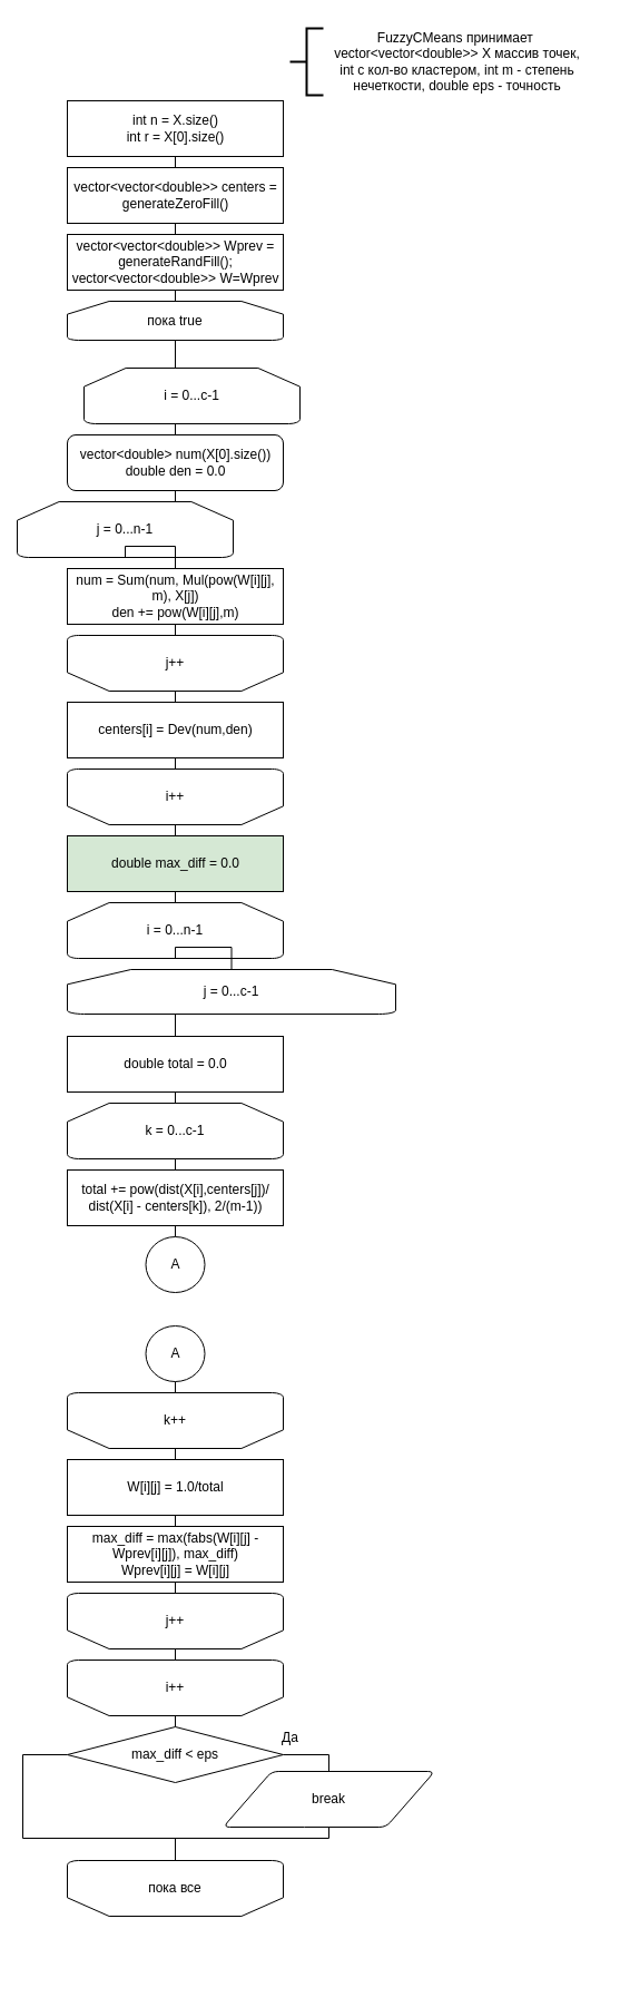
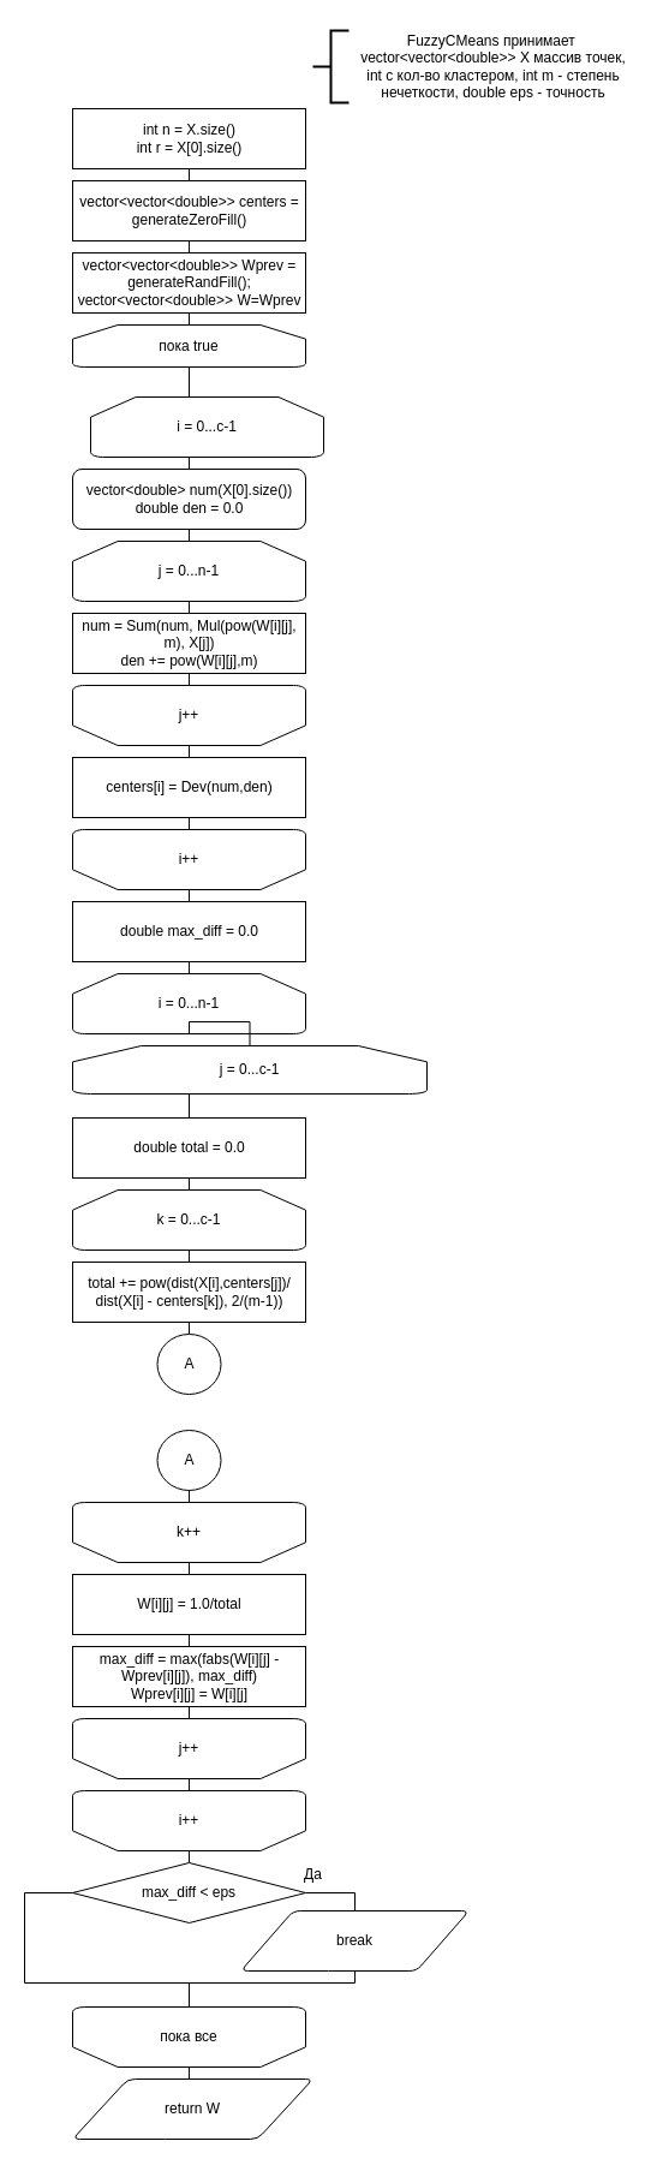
  <mxCell id="0" />
  <mxCell id="1" parent="0" />
  <mxCell id="2" value="int n = X.size()&lt;br&gt;int r = X[0].size()" style="html=1;dashed=0;whitespace=wrap;" vertex="1" parent="1"><mxGeometry x="60" y="90" width="194" height="50" as="geometry" /></mxCell>
  <mxCell id="3" value="" style="strokeWidth=2;html=1;shape=mxgraph.flowchart.annotation_2;align=left;labelPosition=right;pointerEvents=1;" vertex="1" parent="1"><mxGeometry x="260" y="25" width="30" height="60" as="geometry" /></mxCell>
  <mxCell id="4" value="FuzzyCMeans принимает&amp;nbsp;&lt;br&gt;vector&amp;lt;vector&amp;lt;double&amp;gt;&amp;gt; X массив точек,&lt;br&gt;int c кол-во кластером, int m - степень&lt;br&gt;нечеткости, double eps - точность" style="text;html=1;align=center;verticalAlign=middle;resizable=0;points=[];autosize=1;strokeColor=none;fillColor=none;" vertex="1" parent="1"><mxGeometry x="285" y="20" width="250" height="70" as="geometry" /></mxCell>
  <mxCell id="5" style="edgeStyle=orthogonalEdgeStyle;rounded=0;orthogonalLoop=1;jettySize=auto;html=1;exitX=0.5;exitY=0;exitDx=0;exitDy=0;entryX=0.5;entryY=1;entryDx=0;entryDy=0;endArrow=none;endFill=0;" edge="1" parent="1" source="6" target="2"><mxGeometry relative="1" as="geometry" /></mxCell>
  <mxCell id="6" value="vector&amp;lt;vector&amp;lt;double&amp;gt;&amp;gt; centers =&lt;br&gt;generateZeroFill()" style="html=1;dashed=0;whitespace=wrap;" vertex="1" parent="1"><mxGeometry x="60" y="150" width="194" height="50" as="geometry" /></mxCell>
  <mxCell id="7" style="edgeStyle=orthogonalEdgeStyle;rounded=0;orthogonalLoop=1;jettySize=auto;html=1;exitX=0.5;exitY=0;exitDx=0;exitDy=0;entryX=0.5;entryY=1;entryDx=0;entryDy=0;endArrow=none;endFill=0;" edge="1" parent="1" source="8" target="6"><mxGeometry relative="1" as="geometry" /></mxCell>
  <mxCell id="8" value="vector&amp;lt;vector&amp;lt;double&amp;gt;&amp;gt; Wprev =&lt;br&gt;generateRandFill();&lt;br&gt;vector&amp;lt;vector&amp;lt;double&amp;gt;&amp;gt; W=Wprev" style="html=1;dashed=0;whitespace=wrap;" vertex="1" parent="1"><mxGeometry x="60" y="210" width="194" height="50" as="geometry" /></mxCell>
  <mxCell id="9" style="edgeStyle=orthogonalEdgeStyle;rounded=0;orthogonalLoop=1;jettySize=auto;html=1;exitX=0.5;exitY=0;exitDx=0;exitDy=0;exitPerimeter=0;entryX=0.5;entryY=1;entryDx=0;entryDy=0;endArrow=none;endFill=0;" edge="1" parent="1" source="10" target="8"><mxGeometry relative="1" as="geometry" /></mxCell>
  <mxCell id="10" value="пока true" style="strokeWidth=1;html=1;shape=mxgraph.flowchart.loop_limit;whiteSpace=wrap;" vertex="1" parent="1"><mxGeometry x="60" y="270" width="194" height="35" as="geometry" /></mxCell>
  <mxCell id="11" style="edgeStyle=orthogonalEdgeStyle;rounded=0;orthogonalLoop=1;jettySize=auto;html=1;exitX=0.5;exitY=0;exitDx=0;exitDy=0;exitPerimeter=0;entryX=0.5;entryY=1;entryDx=0;entryDy=0;entryPerimeter=0;endArrow=none;endFill=0;" edge="1" parent="1" source="13" target="10"><mxGeometry relative="1" as="geometry" /></mxCell>
  <mxCell id="12" style="edgeStyle=orthogonalEdgeStyle;rounded=0;orthogonalLoop=1;jettySize=auto;html=1;exitX=0.5;exitY=1;exitDx=0;exitDy=0;exitPerimeter=0;entryX=0.5;entryY=0;entryDx=0;entryDy=0;endArrow=none;endFill=0;" edge="1" parent="1" source="13" target="15"><mxGeometry relative="1" as="geometry" /></mxCell>
  <mxCell id="13" value="i = 0...c-1" style="strokeWidth=1;html=1;shape=mxgraph.flowchart.loop_limit;whiteSpace=wrap;" vertex="1" parent="1"><mxGeometry x="75" y="330" width="194" height="50" as="geometry" /></mxCell>
  <mxCell id="14" style="edgeStyle=orthogonalEdgeStyle;rounded=0;orthogonalLoop=1;jettySize=auto;html=1;exitX=0.5;exitY=1;exitDx=0;exitDy=0;entryX=0.5;entryY=0;entryDx=0;entryDy=0;entryPerimeter=0;endArrow=none;endFill=0;" edge="1" parent="1" source="15" target="16"><mxGeometry relative="1" as="geometry" /></mxCell>
  <mxCell id="15" value="vector&amp;lt;double&amp;gt; num(X[0].size())&lt;br&gt;double den = 0.0" style="html=1;dashed=0;whitespace=wrap;rounded=1;" vertex="1" parent="1"><mxGeometry x="60" y="390" width="194" height="50" as="geometry" /></mxCell>
- <mxCell id="16" value="j = 0...n-1" style="strokeWidth=1;html=1;shape=mxgraph.flowchart.loop_limit;whiteSpace=wrap;" vertex="1" parent="1"><mxGeometry x="15" y="450" width="194" height="50" as="geometry" /></mxCell>
+ <mxCell id="16" value="j = 0...n-1" style="strokeWidth=1;html=1;shape=mxgraph.flowchart.loop_limit;whiteSpace=wrap;" vertex="1" parent="1"><mxGeometry x="60" y="450" width="194" height="50" as="geometry" /></mxCell>
  <mxCell id="17" style="edgeStyle=orthogonalEdgeStyle;rounded=0;orthogonalLoop=1;jettySize=auto;html=1;exitX=0.5;exitY=0;exitDx=0;exitDy=0;entryX=0.5;entryY=1;entryDx=0;entryDy=0;entryPerimeter=0;endArrow=none;endFill=0;" edge="1" parent="1" source="18" target="16"><mxGeometry relative="1" as="geometry" /></mxCell>
  <mxCell id="18" value="num = Sum(num, Mul(pow(W[i][j],&lt;br&gt;m), X[j])&lt;br&gt;den += pow(W[i][j],m)" style="html=1;dashed=0;whitespace=wrap;" vertex="1" parent="1"><mxGeometry x="60" y="510" width="194" height="50" as="geometry" /></mxCell>
  <mxCell id="19" style="edgeStyle=orthogonalEdgeStyle;rounded=0;orthogonalLoop=1;jettySize=auto;html=1;exitX=0.5;exitY=1;exitDx=0;exitDy=0;exitPerimeter=0;entryX=0.5;entryY=1;entryDx=0;entryDy=0;endArrow=none;endFill=0;" edge="1" parent="1" source="20" target="18"><mxGeometry relative="1" as="geometry" /></mxCell>
  <mxCell id="20" value="j++" style="strokeWidth=1;html=1;shape=mxgraph.flowchart.loop_limit;whiteSpace=wrap;direction=west;" vertex="1" parent="1"><mxGeometry x="60" y="570" width="194" height="50" as="geometry" /></mxCell>
  <mxCell id="21" style="edgeStyle=orthogonalEdgeStyle;rounded=0;orthogonalLoop=1;jettySize=auto;html=1;exitX=0.5;exitY=0;exitDx=0;exitDy=0;entryX=0.5;entryY=0;entryDx=0;entryDy=0;entryPerimeter=0;endArrow=none;endFill=0;" edge="1" parent="1" source="22" target="20"><mxGeometry relative="1" as="geometry" /></mxCell>
  <mxCell id="22" value="centers[i] = Dev(num,den)" style="html=1;dashed=0;whitespace=wrap;" vertex="1" parent="1"><mxGeometry x="60" y="630" width="194" height="50" as="geometry" /></mxCell>
  <mxCell id="23" style="edgeStyle=orthogonalEdgeStyle;rounded=0;orthogonalLoop=1;jettySize=auto;html=1;exitX=0.5;exitY=1;exitDx=0;exitDy=0;exitPerimeter=0;entryX=0.5;entryY=1;entryDx=0;entryDy=0;endArrow=none;endFill=0;" edge="1" parent="1" source="24" target="22"><mxGeometry relative="1" as="geometry" /></mxCell>
  <mxCell id="24" value="i++" style="strokeWidth=1;html=1;shape=mxgraph.flowchart.loop_limit;whiteSpace=wrap;direction=west;" vertex="1" parent="1"><mxGeometry x="60" y="690" width="194" height="50" as="geometry" /></mxCell>
  <mxCell id="25" style="edgeStyle=orthogonalEdgeStyle;rounded=0;orthogonalLoop=1;jettySize=auto;html=1;exitX=0.5;exitY=0;exitDx=0;exitDy=0;entryX=0.5;entryY=0;entryDx=0;entryDy=0;entryPerimeter=0;endArrow=none;endFill=0;" edge="1" parent="1" source="26" target="24"><mxGeometry relative="1" as="geometry" /></mxCell>
- <mxCell id="26" value="double max_diff = 0.0" style="html=1;dashed=0;whitespace=wrap;fillColor=#d5e8d4;" vertex="1" parent="1"><mxGeometry x="60" y="750" width="194" height="50" as="geometry" /></mxCell>
+ <mxCell id="26" value="double max_diff = 0.0" style="html=1;dashed=0;whitespace=wrap;" vertex="1" parent="1"><mxGeometry x="60" y="750" width="194" height="50" as="geometry" /></mxCell>
  <mxCell id="27" style="edgeStyle=orthogonalEdgeStyle;rounded=0;orthogonalLoop=1;jettySize=auto;html=1;exitX=0.5;exitY=0;exitDx=0;exitDy=0;exitPerimeter=0;entryX=0.5;entryY=1;entryDx=0;entryDy=0;endArrow=none;endFill=0;" edge="1" parent="1" source="28" target="26"><mxGeometry relative="1" as="geometry" /></mxCell>
  <mxCell id="28" value="i = 0...n-1" style="strokeWidth=1;html=1;shape=mxgraph.flowchart.loop_limit;whiteSpace=wrap;" vertex="1" parent="1"><mxGeometry x="60" y="810" width="194" height="50" as="geometry" /></mxCell>
  <mxCell id="29" style="edgeStyle=orthogonalEdgeStyle;rounded=0;orthogonalLoop=1;jettySize=auto;html=1;exitX=0.5;exitY=0;exitDx=0;exitDy=0;exitPerimeter=0;entryX=0.5;entryY=1;entryDx=0;entryDy=0;entryPerimeter=0;endArrow=none;endFill=0;" edge="1" parent="1" source="30" target="28"><mxGeometry relative="1" as="geometry" /></mxCell>
  <mxCell id="30" value="j = 0...c-1" style="strokeWidth=1;html=1;shape=mxgraph.flowchart.loop_limit;whiteSpace=wrap;" vertex="1" parent="1"><mxGeometry x="60" y="870" width="295" height="40" as="geometry" /></mxCell>
  <mxCell id="31" style="edgeStyle=orthogonalEdgeStyle;rounded=0;orthogonalLoop=1;jettySize=auto;html=1;exitX=0.5;exitY=0;exitDx=0;exitDy=0;entryX=0.5;entryY=1;entryDx=0;entryDy=0;entryPerimeter=0;endArrow=none;endFill=0;" edge="1" parent="1" source="32" target="30"><mxGeometry relative="1" as="geometry" /></mxCell>
  <mxCell id="32" value="double total = 0.0" style="html=1;dashed=0;whitespace=wrap;" vertex="1" parent="1"><mxGeometry x="60" y="930" width="194" height="50" as="geometry" /></mxCell>
  <mxCell id="33" style="edgeStyle=orthogonalEdgeStyle;rounded=0;orthogonalLoop=1;jettySize=auto;html=1;exitX=0.5;exitY=0;exitDx=0;exitDy=0;exitPerimeter=0;entryX=0.5;entryY=1;entryDx=0;entryDy=0;endArrow=none;endFill=0;" edge="1" parent="1" source="34" target="32"><mxGeometry relative="1" as="geometry" /></mxCell>
  <mxCell id="34" value="k = 0...c-1" style="strokeWidth=1;html=1;shape=mxgraph.flowchart.loop_limit;whiteSpace=wrap;" vertex="1" parent="1"><mxGeometry x="60" y="990" width="194" height="50" as="geometry" /></mxCell>
  <mxCell id="35" style="edgeStyle=orthogonalEdgeStyle;rounded=0;orthogonalLoop=1;jettySize=auto;html=1;exitX=0.5;exitY=0;exitDx=0;exitDy=0;entryX=0.5;entryY=1;entryDx=0;entryDy=0;entryPerimeter=0;endArrow=none;endFill=0;" edge="1" parent="1" source="36" target="34"><mxGeometry relative="1" as="geometry" /></mxCell>
  <mxCell id="36" value="total += pow(dist(X[i],centers[j])/&lt;br&gt;dist(X[i] - centers[k]), 2/(m-1))" style="html=1;dashed=0;whitespace=wrap;" vertex="1" parent="1"><mxGeometry x="60" y="1050" width="194" height="50" as="geometry" /></mxCell>
  <mxCell id="37" style="edgeStyle=orthogonalEdgeStyle;rounded=0;orthogonalLoop=1;jettySize=auto;html=1;exitX=0.5;exitY=0;exitDx=0;exitDy=0;exitPerimeter=0;entryX=0.5;entryY=1;entryDx=0;entryDy=0;endArrow=none;endFill=0;" edge="1" parent="1" source="38" target="36"><mxGeometry relative="1" as="geometry" /></mxCell>
  <mxCell id="38" value="A" style="strokeWidth=1;html=1;shape=mxgraph.flowchart.start_2;whiteSpace=wrap;" vertex="1" parent="1"><mxGeometry x="130.5" y="1110" width="53" height="50" as="geometry" /></mxCell>
  <mxCell id="39" value="A" style="strokeWidth=1;html=1;shape=mxgraph.flowchart.start_2;whiteSpace=wrap;" vertex="1" parent="1"><mxGeometry x="130.5" y="1190" width="53" height="50" as="geometry" /></mxCell>
  <mxCell id="40" style="edgeStyle=orthogonalEdgeStyle;rounded=0;orthogonalLoop=1;jettySize=auto;html=1;exitX=0.5;exitY=1;exitDx=0;exitDy=0;exitPerimeter=0;entryX=0.5;entryY=1;entryDx=0;entryDy=0;entryPerimeter=0;endArrow=none;endFill=0;" edge="1" parent="1" source="41" target="39"><mxGeometry relative="1" as="geometry" /></mxCell>
  <mxCell id="41" value="k++" style="strokeWidth=1;html=1;shape=mxgraph.flowchart.loop_limit;whiteSpace=wrap;direction=west;" vertex="1" parent="1"><mxGeometry x="60" y="1250" width="194" height="50" as="geometry" /></mxCell>
  <mxCell id="42" style="edgeStyle=orthogonalEdgeStyle;rounded=0;orthogonalLoop=1;jettySize=auto;html=1;exitX=0.5;exitY=0;exitDx=0;exitDy=0;entryX=0.5;entryY=0;entryDx=0;entryDy=0;entryPerimeter=0;endArrow=none;endFill=0;" edge="1" parent="1" source="43" target="41"><mxGeometry relative="1" as="geometry" /></mxCell>
  <mxCell id="43" value="W[i][j] = 1.0/total" style="html=1;dashed=0;whitespace=wrap;" vertex="1" parent="1"><mxGeometry x="60" y="1310" width="194" height="50" as="geometry" /></mxCell>
  <mxCell id="44" style="edgeStyle=orthogonalEdgeStyle;rounded=0;orthogonalLoop=1;jettySize=auto;html=1;exitX=0.5;exitY=0;exitDx=0;exitDy=0;entryX=0.5;entryY=1;entryDx=0;entryDy=0;endArrow=none;endFill=0;" edge="1" parent="1" source="45" target="43"><mxGeometry relative="1" as="geometry" /></mxCell>
  <mxCell id="45" value="max_diff = max(fabs(W[i][j] -&lt;br&gt;Wprev[i][j]), max_diff)&lt;br&gt;Wprev[i][j] = W[i][j]" style="html=1;dashed=0;whitespace=wrap;" vertex="1" parent="1"><mxGeometry x="60" y="1370" width="194" height="50" as="geometry" /></mxCell>
  <mxCell id="46" style="edgeStyle=orthogonalEdgeStyle;rounded=0;orthogonalLoop=1;jettySize=auto;html=1;exitX=0.5;exitY=1;exitDx=0;exitDy=0;exitPerimeter=0;entryX=0.5;entryY=1;entryDx=0;entryDy=0;endArrow=none;endFill=0;" edge="1" parent="1" source="47" target="45"><mxGeometry relative="1" as="geometry" /></mxCell>
  <mxCell id="47" value="j++" style="strokeWidth=1;html=1;shape=mxgraph.flowchart.loop_limit;whiteSpace=wrap;direction=west;" vertex="1" parent="1"><mxGeometry x="60" y="1430" width="194" height="50" as="geometry" /></mxCell>
  <mxCell id="48" style="edgeStyle=orthogonalEdgeStyle;rounded=0;orthogonalLoop=1;jettySize=auto;html=1;exitX=0.5;exitY=1;exitDx=0;exitDy=0;exitPerimeter=0;entryX=0.5;entryY=0;entryDx=0;entryDy=0;entryPerimeter=0;endArrow=none;endFill=0;" edge="1" parent="1" source="49" target="47"><mxGeometry relative="1" as="geometry" /></mxCell>
  <mxCell id="49" value="i++" style="strokeWidth=1;html=1;shape=mxgraph.flowchart.loop_limit;whiteSpace=wrap;direction=west;" vertex="1" parent="1"><mxGeometry x="60" y="1490" width="194" height="50" as="geometry" /></mxCell>
  <mxCell id="50" style="edgeStyle=orthogonalEdgeStyle;rounded=0;orthogonalLoop=1;jettySize=auto;html=1;exitX=0.5;exitY=0;exitDx=0;exitDy=0;exitPerimeter=0;entryX=0.5;entryY=0;entryDx=0;entryDy=0;entryPerimeter=0;endArrow=none;endFill=0;" edge="1" parent="1" source="53" target="49"><mxGeometry relative="1" as="geometry" /></mxCell>
  <mxCell id="51" style="edgeStyle=orthogonalEdgeStyle;rounded=0;orthogonalLoop=1;jettySize=auto;html=1;exitX=1;exitY=0.5;exitDx=0;exitDy=0;exitPerimeter=0;entryX=0.5;entryY=0;entryDx=0;entryDy=0;endArrow=none;endFill=0;" edge="1" parent="1" source="53" target="55"><mxGeometry relative="1" as="geometry"><Array as="points"><mxPoint x="295" y="1575" /></Array></mxGeometry></mxCell>
  <mxCell id="52" style="edgeStyle=orthogonalEdgeStyle;rounded=0;orthogonalLoop=1;jettySize=auto;html=1;exitX=0;exitY=0.5;exitDx=0;exitDy=0;exitPerimeter=0;endArrow=none;endFill=0;" edge="1" parent="1" source="53"><mxGeometry relative="1" as="geometry"><mxPoint x="170" y="1650" as="targetPoint" /><Array as="points"><mxPoint x="20" y="1575" /><mxPoint x="20" y="1650" /></Array></mxGeometry></mxCell>
  <mxCell id="53" value="max_diff &amp;lt; eps" style="strokeWidth=1;html=1;shape=mxgraph.flowchart.decision;whiteSpace=wrap;" vertex="1" parent="1"><mxGeometry x="60" y="1550" width="194" height="50" as="geometry" /></mxCell>
  <mxCell id="54" style="edgeStyle=orthogonalEdgeStyle;rounded=0;orthogonalLoop=1;jettySize=auto;html=1;exitX=0.5;exitY=1;exitDx=0;exitDy=0;entryX=0.5;entryY=1;entryDx=0;entryDy=0;entryPerimeter=0;endArrow=none;endFill=0;" edge="1" parent="1" source="55" target="57"><mxGeometry relative="1" as="geometry"><Array as="points"><mxPoint x="295" y="1650" /><mxPoint x="157" y="1650" /></Array></mxGeometry></mxCell>
  <mxCell id="55" value="break" style="shape=parallelogram;html=1;strokeWidth=1;perimeter=parallelogramPerimeter;whiteSpace=wrap;rounded=1;arcSize=12;size=0.23;" vertex="1" parent="1"><mxGeometry x="200" y="1590" width="190" height="50" as="geometry" /></mxCell>
  <mxCell id="56" value="Да" style="text;html=1;align=center;verticalAlign=middle;resizable=0;points=[];autosize=1;strokeColor=none;fillColor=none;" vertex="1" parent="1"><mxGeometry x="240" y="1545" width="40" height="30" as="geometry" /></mxCell>
  <mxCell id="57" value="пока все" style="strokeWidth=1;html=1;shape=mxgraph.flowchart.loop_limit;whiteSpace=wrap;direction=west;" vertex="1" parent="1"><mxGeometry x="60" y="1670" width="194" height="50" as="geometry" /></mxCell>
+ <mxCell id="58" style="edgeStyle=orthogonalEdgeStyle;rounded=0;orthogonalLoop=1;jettySize=auto;html=1;exitX=0.5;exitY=0;exitDx=0;exitDy=0;entryX=0.5;entryY=0;entryDx=0;entryDy=0;entryPerimeter=0;endArrow=none;endFill=0;" edge="1" parent="1" source="59" target="57"><mxGeometry relative="1" as="geometry" /></mxCell>
+ <mxCell id="59" value="return W" style="shape=parallelogram;html=1;strokeWidth=1;perimeter=parallelogramPerimeter;whiteSpace=wrap;rounded=1;arcSize=12;size=0.23;" vertex="1" parent="1"><mxGeometry x="60" y="1730" width="200" height="50" as="geometry" /></mxCell>
